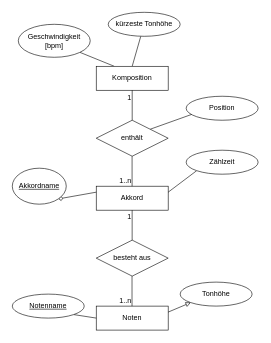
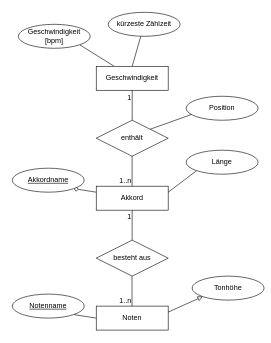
  <mxCell id="0" />
  <mxCell id="1" parent="0" />
  <mxCell id="2" style="rounded=0;orthogonalLoop=1;jettySize=auto;html=1;exitX=0.25;exitY=0;exitDx=0;exitDy=0;entryX=1;entryY=1;entryDx=0;entryDy=0;endArrow=none;endFill=0;" edge="1" parent="1" source="4" target="18"><mxGeometry relative="1" as="geometry" /></mxCell>
  <mxCell id="3" style="rounded=0;orthogonalLoop=1;jettySize=auto;html=1;exitX=0.5;exitY=0;exitDx=0;exitDy=0;endArrow=none;endFill=0;" edge="1" parent="1" source="4" target="19"><mxGeometry relative="1" as="geometry" /></mxCell>
- <mxCell id="4" value="Komposition" style="whiteSpace=wrap;html=1;align=center;" vertex="1" parent="1"><mxGeometry x="160" y="110" width="120" height="40" as="geometry" /></mxCell>
+ <mxCell id="4" value="Geschwindigkeit" style="whiteSpace=wrap;html=1;align=center;" vertex="1" parent="1"><mxGeometry x="160" y="110" width="120" height="40" as="geometry" /></mxCell>
  <mxCell id="5" value="Akkord" style="whiteSpace=wrap;html=1;align=center;" vertex="1" parent="1"><mxGeometry x="160" y="310" width="120" height="40" as="geometry" /></mxCell>
  <mxCell id="6" style="rounded=0;orthogonalLoop=1;jettySize=auto;html=1;exitX=1;exitY=0;exitDx=0;exitDy=0;endArrow=none;endFill=0;" edge="1" parent="1" source="7"><mxGeometry relative="1" as="geometry"><mxPoint x="320" y="190" as="targetPoint" /></mxGeometry></mxCell>
  <mxCell id="7" value="enthält" style="shape=rhombus;perimeter=rhombusPerimeter;whiteSpace=wrap;html=1;align=center;" vertex="1" parent="1"><mxGeometry x="160" y="200" width="120" height="60" as="geometry" /></mxCell>
  <mxCell id="8" value="Noten" style="whiteSpace=wrap;html=1;align=center;" vertex="1" parent="1"><mxGeometry x="160" y="510" width="120" height="40" as="geometry" /></mxCell>
  <mxCell id="9" value="besteht aus" style="shape=rhombus;perimeter=rhombusPerimeter;whiteSpace=wrap;html=1;align=center;" vertex="1" parent="1"><mxGeometry x="160" y="400" width="120" height="60" as="geometry" /></mxCell>
  <mxCell id="10" value="" style="endArrow=none;html=1;rounded=0;exitX=0.5;exitY=0;exitDx=0;exitDy=0;entryX=0.5;entryY=1;entryDx=0;entryDy=0;" edge="1" parent="1" source="7" target="4"><mxGeometry relative="1" as="geometry"><mxPoint x="260" y="370" as="sourcePoint" /><mxPoint x="420" y="370" as="targetPoint" /></mxGeometry></mxCell>
  <mxCell id="11" value="1" style="resizable=0;html=1;whiteSpace=wrap;align=right;verticalAlign=bottom;" connectable="0" vertex="1" parent="10"><mxGeometry x="1" relative="1" as="geometry"><mxPoint y="20" as="offset" /></mxGeometry></mxCell>
  <mxCell id="12" value="" style="endArrow=none;html=1;rounded=0;exitX=0.5;exitY=0;exitDx=0;exitDy=0;entryX=0.5;entryY=1;entryDx=0;entryDy=0;" edge="1" parent="1"><mxGeometry relative="1" as="geometry"><mxPoint x="219.8" y="310" as="sourcePoint" /><mxPoint x="219.8" y="260" as="targetPoint" /></mxGeometry></mxCell>
  <mxCell id="13" value="1..n" style="resizable=0;html=1;whiteSpace=wrap;align=right;verticalAlign=bottom;" connectable="0" vertex="1" parent="12"><mxGeometry x="1" relative="1" as="geometry"><mxPoint y="50" as="offset" /></mxGeometry></mxCell>
  <mxCell id="14" value="" style="endArrow=none;html=1;rounded=0;exitX=0.5;exitY=0;exitDx=0;exitDy=0;entryX=0.5;entryY=1;entryDx=0;entryDy=0;" edge="1" parent="1"><mxGeometry relative="1" as="geometry"><mxPoint x="219.9" y="400" as="sourcePoint" /><mxPoint x="219.9" y="350" as="targetPoint" /></mxGeometry></mxCell>
  <mxCell id="15" value="1" style="resizable=0;html=1;whiteSpace=wrap;align=right;verticalAlign=bottom;" connectable="0" vertex="1" parent="14"><mxGeometry x="1" relative="1" as="geometry"><mxPoint y="20" as="offset" /></mxGeometry></mxCell>
  <mxCell id="16" value="" style="endArrow=none;html=1;rounded=0;exitX=0.5;exitY=0;exitDx=0;exitDy=0;entryX=0.5;entryY=1;entryDx=0;entryDy=0;" edge="1" parent="1"><mxGeometry relative="1" as="geometry"><mxPoint x="219.7" y="510" as="sourcePoint" /><mxPoint x="219.7" y="460" as="targetPoint" /></mxGeometry></mxCell>
  <mxCell id="17" value="1..n" style="resizable=0;html=1;whiteSpace=wrap;align=right;verticalAlign=bottom;" connectable="0" vertex="1" parent="16"><mxGeometry x="1" relative="1" as="geometry"><mxPoint y="50" as="offset" /></mxGeometry></mxCell>
- <mxCell id="18" value="Geschwindigkeit [bpm]" style="ellipse;whiteSpace=wrap;html=1;align=center;" vertex="1" parent="1"><mxGeometry x="30" y="40" width="120" height="55" as="geometry" /></mxCell>
- <mxCell id="19" value="kürzeste Tonhöhe" style="ellipse;whiteSpace=wrap;html=1;align=center;" vertex="1" parent="1"><mxGeometry x="180" y="20" width="120" height="40" as="geometry" /></mxCell>
+ <mxCell id="18" value="Geschwindigkeit [bpm]" style="ellipse;whiteSpace=wrap;html=1;align=center;" vertex="1" parent="1"><mxGeometry x="30" y="40" width="120" height="40" as="geometry" /></mxCell>
+ <mxCell id="19" value="kürzeste Zählzeit" style="ellipse;whiteSpace=wrap;html=1;align=center;" vertex="1" parent="1"><mxGeometry x="180" y="20" width="120" height="40" as="geometry" /></mxCell>
  <mxCell id="20" style="rounded=0;orthogonalLoop=1;jettySize=auto;html=1;exitX=1;exitY=0.25;exitDx=0;exitDy=0;entryX=0;entryY=1;entryDx=0;entryDy=0;endArrow=none;endFill=0;" edge="1" parent="1" target="21"><mxGeometry relative="1" as="geometry"><mxPoint x="280" y="320" as="sourcePoint" /></mxGeometry></mxCell>
- <mxCell id="21" value="Zählzeit" style="ellipse;whiteSpace=wrap;html=1;align=center;" vertex="1" parent="1"><mxGeometry x="310" y="250" width="120" height="40" as="geometry" /></mxCell>
+ <mxCell id="21" value="Länge" style="ellipse;whiteSpace=wrap;html=1;align=center;" vertex="1" parent="1"><mxGeometry x="310" y="250" width="120" height="40" as="geometry" /></mxCell>
  <mxCell id="22" style="rounded=0;orthogonalLoop=1;jettySize=auto;html=1;exitX=0;exitY=0.25;exitDx=0;exitDy=0;entryX=1;entryY=1;entryDx=0;entryDy=0;endArrow=diamond;endFill=0;" edge="1" parent="1" target="23" source="5"><mxGeometry relative="1" as="geometry"><mxPoint x="-60" y="240" as="sourcePoint" /></mxGeometry></mxCell>
- <mxCell id="23" value="&lt;u&gt;Akkordname&lt;/u&gt;" style="ellipse;whiteSpace=wrap;html=1;align=center;" vertex="1" parent="1"><mxGeometry x="20" y="280" width="90" height="60" as="geometry" /></mxCell>
- <mxCell id="24" value="Tonhöhe" style="ellipse;whiteSpace=wrap;html=1;align=center;" vertex="1" parent="1"><mxGeometry x="300" y="470" width="120" height="40" as="geometry" /></mxCell>
+ <mxCell id="23" value="&lt;u&gt;Akkordname&lt;/u&gt;" style="ellipse;whiteSpace=wrap;html=1;align=center;" vertex="1" parent="1"><mxGeometry x="20" y="280" width="120" height="40" as="geometry" /></mxCell>
+ <mxCell id="24" value="Tonhöhe" style="ellipse;whiteSpace=wrap;html=1;align=center;" vertex="1" parent="1"><mxGeometry x="320" y="460" width="120" height="40" as="geometry" /></mxCell>
  <mxCell id="25" style="rounded=0;orthogonalLoop=1;jettySize=auto;html=1;exitX=1;exitY=0.25;exitDx=0;exitDy=0;entryX=0;entryY=1;entryDx=0;entryDy=0;endArrow=block;endFill=0;" edge="1" parent="1" source="8" target="24"><mxGeometry relative="1" as="geometry"><mxPoint x="290" y="330" as="sourcePoint" /><mxPoint x="348" y="314" as="targetPoint" /></mxGeometry></mxCell>
  <mxCell id="26" style="rounded=0;orthogonalLoop=1;jettySize=auto;html=1;exitX=0;exitY=0.25;exitDx=0;exitDy=0;entryX=1;entryY=1;entryDx=0;entryDy=0;endArrow=none;endFill=0;" edge="1" parent="1" target="27"><mxGeometry relative="1" as="geometry"><mxPoint x="160" y="530" as="sourcePoint" /></mxGeometry></mxCell>
  <mxCell id="27" value="&lt;u&gt;Notenname&lt;/u&gt;" style="ellipse;whiteSpace=wrap;html=1;align=center;" vertex="1" parent="1"><mxGeometry x="20" y="490" width="120" height="40" as="geometry" /></mxCell>
  <mxCell id="28" value="Position" style="ellipse;whiteSpace=wrap;html=1;align=center;" vertex="1" parent="1"><mxGeometry x="310" y="160" width="120" height="40" as="geometry" /></mxCell>
